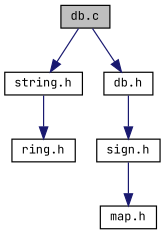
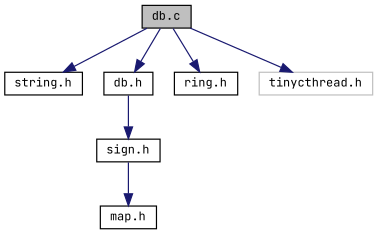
  digraph {
    fontname="JetBrains Mono"
    node [color=black fillcolor=white fontname="JetBrains Mono" fontsize=10 shape=record style=filled]
    edge [color=midnightblue fontname="JetBrains Mono" fontsize=10 labelfontname=Helvetica labelfontsize=10 style=solid]
    n1 [fillcolor=grey75 fontcolor=black height=0.2 label="db.c" width=0.4]
    n2 [height=0.2 label="string.h" width=0.4]
    n3 [height=0.2 label="db.h" width=0.4]
    n4 [height=0.2 label="ring.h" width=0.4]
+   n5 [color=grey75 height=0.2 label="tinycthread.h" width=0.4]
    n6 [height=0.2 label="sign.h" width=0.4]
    n7 [height=0.2 label="map.h" width=0.4]
    n1 -> n2
    n1 -> n3
-   n2 -> n4
+   n1 -> n4
+   n1 -> n5
    n3 -> n6
    n6 -> n7
  }
